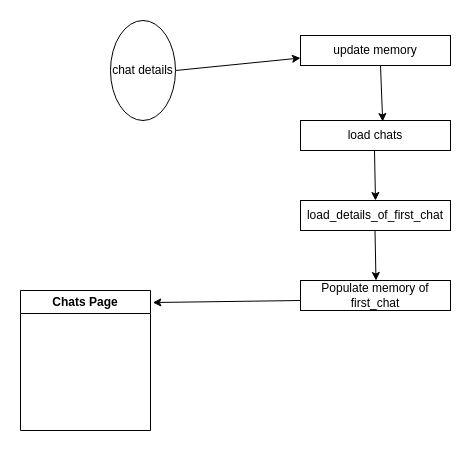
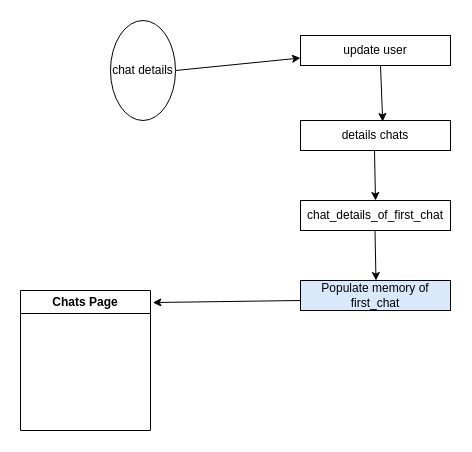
  <mxCell id="0" />
  <mxCell id="1" parent="0" />
  <mxCell id="2" style="edgeStyle=none;html=1;exitX=1;exitY=0.5;exitDx=0;exitDy=0;entryX=0;entryY=0.75;entryDx=0;entryDy=0;" parent="1" source="3" target="6" edge="1"><mxGeometry relative="1" as="geometry"><mxPoint x="80" y="50" as="targetPoint" /></mxGeometry></mxCell>
  <mxCell id="3" value="chat details" style="ellipse;whiteSpace=wrap;html=1;aspect=fixed;" parent="1" vertex="1"><mxGeometry x="110" y="20" width="65" height="100" as="geometry" /></mxCell>
- <mxCell id="4" value="load_details_of_first_chat" style="rounded=0;whiteSpace=wrap;html=1;" parent="1" vertex="1"><mxGeometry x="300" y="200" width="150" height="30" as="geometry" /></mxCell>
- <mxCell id="5" value="load chats" style="rounded=0;whiteSpace=wrap;html=1;" parent="1" vertex="1"><mxGeometry x="300" y="120" width="150" height="30" as="geometry" /></mxCell>
- <mxCell id="6" value="update memory" style="rounded=0;whiteSpace=wrap;html=1;" parent="1" vertex="1"><mxGeometry x="300" y="35" width="150" height="30" as="geometry" /></mxCell>
- <mxCell id="7" value="Populate memory of first_chat" style="rounded=0;whiteSpace=wrap;html=1;" parent="1" vertex="1"><mxGeometry x="300" y="280" width="150" height="30" as="geometry" /></mxCell>
+ <mxCell id="4" value="chat_details_of_first_chat" style="rounded=0;whiteSpace=wrap;html=1;" parent="1" vertex="1"><mxGeometry x="300" y="200" width="150" height="30" as="geometry" /></mxCell>
+ <mxCell id="5" value="details chats" style="rounded=0;whiteSpace=wrap;html=1;" parent="1" vertex="1"><mxGeometry x="300" y="120" width="150" height="30" as="geometry" /></mxCell>
+ <mxCell id="6" value="update user" style="rounded=0;whiteSpace=wrap;html=1;" parent="1" vertex="1"><mxGeometry x="300" y="35" width="150" height="30" as="geometry" /></mxCell>
+ <mxCell id="7" value="Populate memory of first_chat" style="rounded=0;whiteSpace=wrap;html=1;fillColor=#dae8fc;" parent="1" vertex="1"><mxGeometry x="300" y="280" width="150" height="30" as="geometry" /></mxCell>
  <mxCell id="8" value="Chats Page" style="swimlane;whiteSpace=wrap;html=1;" parent="1" vertex="1"><mxGeometry x="20" y="290" width="130" height="140" as="geometry" /></mxCell>
  <mxCell id="9" value="" style="endArrow=classic;html=1;entryX=0.548;entryY=0.034;entryDx=0;entryDy=0;entryPerimeter=0;" parent="1" target="5" edge="1"><mxGeometry width="50" height="50" relative="1" as="geometry"><mxPoint x="380" y="65" as="sourcePoint" /><mxPoint x="430" y="15" as="targetPoint" /></mxGeometry></mxCell>
  <mxCell id="10" value="" style="endArrow=classic;html=1;entryX=0.5;entryY=0;entryDx=0;entryDy=0;" parent="1" target="4" edge="1"><mxGeometry width="50" height="50" relative="1" as="geometry"><mxPoint x="374" y="150" as="sourcePoint" /><mxPoint x="376" y="206" as="targetPoint" /></mxGeometry></mxCell>
  <mxCell id="11" value="" style="endArrow=classic;html=1;entryX=0.5;entryY=0;entryDx=0;entryDy=0;" parent="1" edge="1"><mxGeometry width="50" height="50" relative="1" as="geometry"><mxPoint x="374.5" y="230" as="sourcePoint" /><mxPoint x="375.5" y="280" as="targetPoint" /></mxGeometry></mxCell>
  <mxCell id="12" value="" style="endArrow=classic;html=1;entryX=1.018;entryY=0.086;entryDx=0;entryDy=0;entryPerimeter=0;" parent="1" target="8" edge="1"><mxGeometry width="50" height="50" relative="1" as="geometry"><mxPoint x="300" y="300" as="sourcePoint" /><mxPoint x="301" y="350" as="targetPoint" /></mxGeometry></mxCell>
